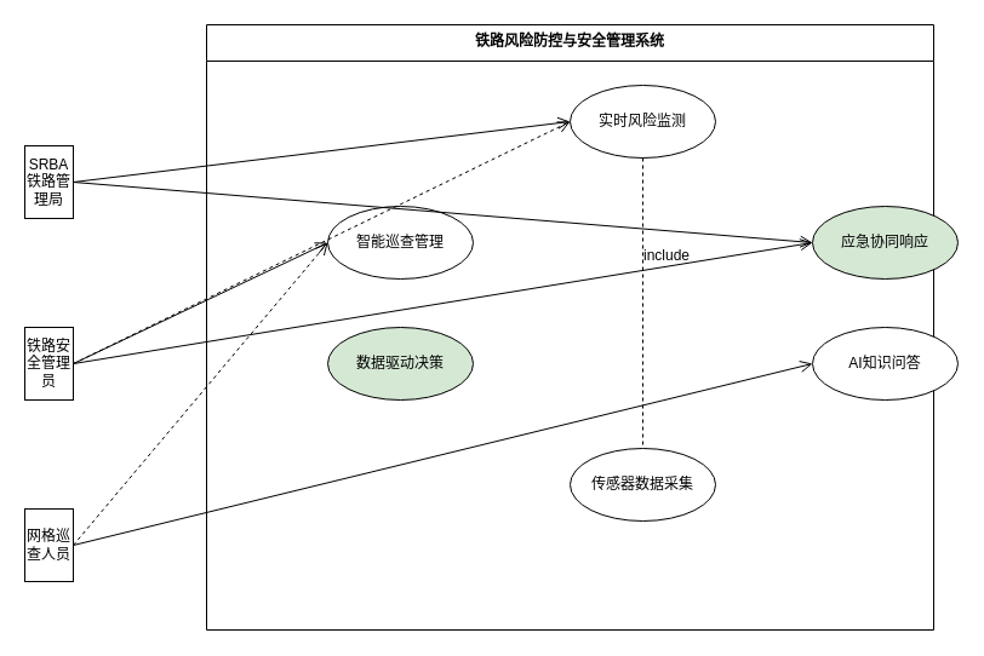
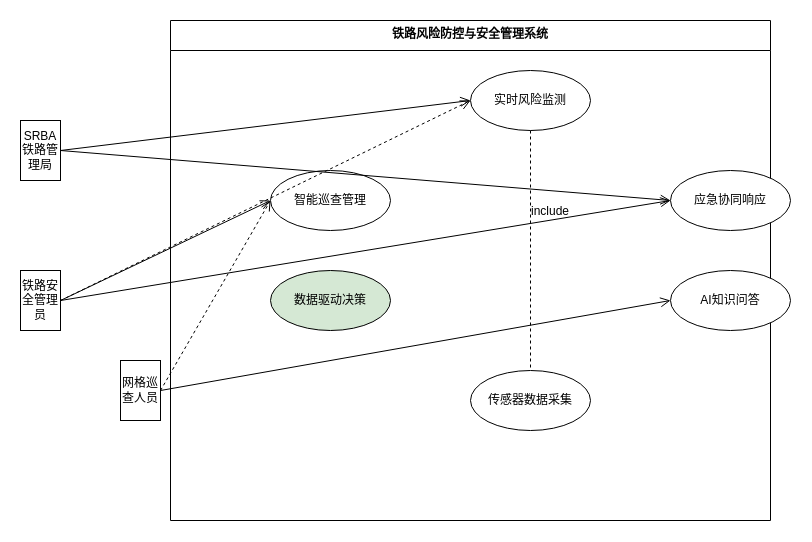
  <mxCell id="0" />
  <mxCell id="1" parent="0" />
  <mxCell id="2" value="铁路风险防控与安全管理系统" style="swimlane;fontStyle=1;align=center;verticalAlign=top;childLayout=stackLayout;horizontal=1;startSize=30;horizontalStack=0;resizeParent=1;resizeParentMax=0;resizeLast=0;collapsible=1;marginBottom=0;" parent="1" vertex="1"><mxGeometry x="170" y="20" width="600" height="500" as="geometry" /></mxCell>
  <mxCell id="3" value="实时风险监测" style="ellipse;whiteSpace=wrap;html=1;aspect=fixed;" parent="2" vertex="1"><mxGeometry x="300" y="50" width="120" height="60" as="geometry" /></mxCell>
  <mxCell id="4" value="智能巡查管理" style="ellipse;whiteSpace=wrap;html=1;aspect=fixed;" parent="2" vertex="1"><mxGeometry x="100" y="150" width="120" height="60" as="geometry" /></mxCell>
- <mxCell id="5" value="应急协同响应" style="ellipse;whiteSpace=wrap;html=1;aspect=fixed;fillColor=#d5e8d4;" parent="2" vertex="1"><mxGeometry x="500" y="150" width="120" height="60" as="geometry" /></mxCell>
+ <mxCell id="5" value="应急协同响应" style="ellipse;whiteSpace=wrap;html=1;aspect=fixed;" parent="2" vertex="1"><mxGeometry x="500" y="150" width="120" height="60" as="geometry" /></mxCell>
  <mxCell id="6" value="数据驱动决策" style="ellipse;whiteSpace=wrap;html=1;aspect=fixed;fillColor=#d5e8d4;" parent="2" vertex="1"><mxGeometry x="100" y="250" width="120" height="60" as="geometry" /></mxCell>
  <mxCell id="7" value="AI知识问答" style="ellipse;whiteSpace=wrap;html=1;aspect=fixed;" parent="2" vertex="1"><mxGeometry x="500" y="250" width="120" height="60" as="geometry" /></mxCell>
  <mxCell id="8" value="传感器数据采集" style="ellipse;whiteSpace=wrap;html=1;aspect=fixed;" parent="2" vertex="1"><mxGeometry x="300" y="350" width="120" height="60" as="geometry" /></mxCell>
  <mxCell id="9" style="edgeStyle=orthogonal;endArrow=none;dashed=1;html=1;exitX=0.5;exitY=1;exitDx=0;exitDy=0;entryX=0.5;entryY=0;entryDx=0;entryDy=0;" parent="1" source="3" target="8" edge="1"><mxGeometry relative="1" as="geometry"><mxPoint x="330" y="330" as="sourcePoint" /><mxPoint x="330" y="370" as="targetPoint" /></mxGeometry></mxCell>
  <mxCell id="10" value="include" style="text;html=1;strokeColor=none;fillColor=none;align=center;verticalAlign=middle;whiteSpace=wrap;rounded=0;" parent="9" vertex="1"><mxGeometry x="-0.25" y="-1" relative="1" as="geometry"><mxPoint x="20" y="-10" as="offset" /></mxGeometry></mxCell>
  <mxCell id="11" value="SRBA铁路管理局" style="actor;whiteSpace=wrap;html=1;" parent="1" vertex="1"><mxGeometry x="20" y="120" width="40" height="60" as="geometry" /></mxCell>
  <mxCell id="12" value="铁路安全管理员" style="actor;whiteSpace=wrap;html=1;" parent="1" vertex="1"><mxGeometry x="20" y="270" width="40" height="60" as="geometry" /></mxCell>
- <mxCell id="13" value="网格巡查人员" style="actor;whiteSpace=wrap;html=1;" parent="1" vertex="1"><mxGeometry x="20" y="420" width="40" height="60" as="geometry" /></mxCell>
+ <mxCell id="13" value="网格巡查人员" style="actor;whiteSpace=wrap;html=1;" parent="1" vertex="1"><mxGeometry x="120" y="360" width="40" height="60" as="geometry" /></mxCell>
  <mxCell id="14" style="edgeStyle=orthogonal;endArrow=open;endSize=8;html=1;exitX=1;exitY=0.5;exitDx=0;exitDy=0;entryX=0;entryY=0.5;entryDx=0;entryDy=0;" parent="1" source="11" target="3" edge="1"><mxGeometry as="geometry" /></mxCell>
  <mxCell id="15" style="edgeStyle=orthogonal;endArrow=open;endSize=8;html=1;exitX=1;exitY=0.5;exitDx=0;exitDy=0;entryX=0;entryY=0.5;entryDx=0;entryDy=0;" parent="1" source="11" target="5" edge="1"><mxGeometry as="geometry" /></mxCell>
  <mxCell id="16" style="edgeStyle=orthogonal;endArrow=open;endSize=8;html=1;exitX=1;exitY=0.5;exitDx=0;exitDy=0;entryX=0;entryY=0.5;entryDx=0;entryDy=0;dashed=1;" parent="1" source="12" target="3" edge="1"><mxGeometry as="geometry" /></mxCell>
  <mxCell id="17" style="edgeStyle=orthogonal;endArrow=open;endSize=8;html=1;exitX=1;exitY=0.5;exitDx=0;exitDy=0;entryX=0;entryY=0.5;entryDx=0;entryDy=0;" parent="1" source="12" target="4" edge="1"><mxGeometry as="geometry" /></mxCell>
  <mxCell id="18" style="edgeStyle=orthogonal;endArrow=open;endSize=8;html=1;exitX=1;exitY=0.5;exitDx=0;exitDy=0;entryX=0;entryY=0.5;entryDx=0;entryDy=0;" parent="1" source="12" target="5" edge="1"><mxGeometry as="geometry" /></mxCell>
  <mxCell id="19" style="edgeStyle=orthogonal;endArrow=open;endSize=8;html=1;exitX=1;exitY=0.5;exitDx=0;exitDy=0;entryX=0;entryY=0.5;entryDx=0;entryDy=0;dashed=1;" parent="1" source="13" target="4" edge="1"><mxGeometry as="geometry" /></mxCell>
  <mxCell id="20" style="edgeStyle=orthogonal;endArrow=open;endSize=8;html=1;exitX=1;exitY=0.5;exitDx=0;exitDy=0;entryX=0;entryY=0.5;entryDx=0;entryDy=0;" parent="1" source="13" target="7" edge="1"><mxGeometry as="geometry" /></mxCell>
